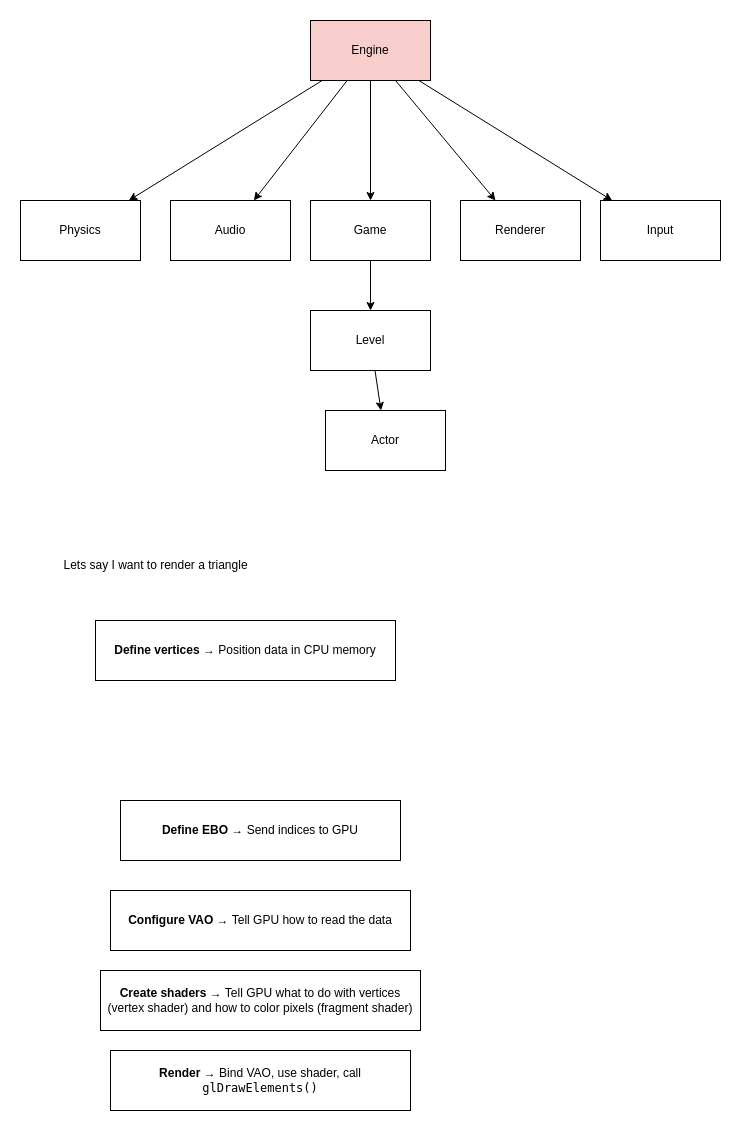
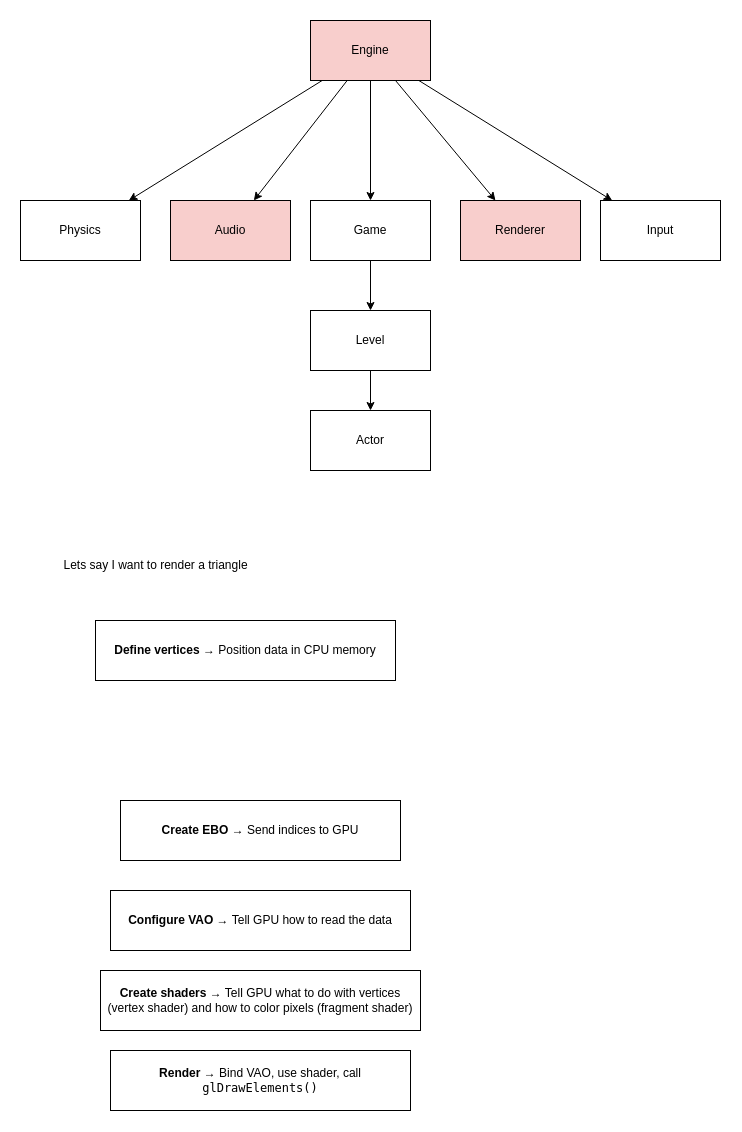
  <mxCell id="0" />
  <mxCell id="1" parent="0" />
  <mxCell id="2" style="edgeStyle=none;html=1;entryX=0.5;entryY=0;entryDx=0;entryDy=0;" parent="1" source="7" target="11" edge="1"><mxGeometry relative="1" as="geometry"><mxPoint x="190" y="210" as="targetPoint" /></mxGeometry></mxCell>
  <mxCell id="3" style="edgeStyle=none;html=1;" parent="1" source="7" target="16" edge="1"><mxGeometry relative="1" as="geometry" /></mxCell>
  <mxCell id="4" style="edgeStyle=none;html=1;" parent="1" source="7" target="15" edge="1"><mxGeometry relative="1" as="geometry" /></mxCell>
  <mxCell id="5" style="edgeStyle=none;html=1;" parent="1" source="7" target="13" edge="1"><mxGeometry relative="1" as="geometry" /></mxCell>
  <mxCell id="6" style="edgeStyle=none;html=1;" parent="1" source="7" target="14" edge="1"><mxGeometry relative="1" as="geometry" /></mxCell>
  <mxCell id="7" value="Engine" style="whiteSpace=wrap;html=1;fillColor=#f8cecc;" parent="1" vertex="1"><mxGeometry x="310" y="20" width="120" height="60" as="geometry" /></mxCell>
  <mxCell id="8" value="Level" style="whiteSpace=wrap;html=1;" parent="1" vertex="1"><mxGeometry x="310" y="310" width="120" height="60" as="geometry" /></mxCell>
  <mxCell id="9" style="edgeStyle=none;html=1;" parent="1" source="11" target="8" edge="1"><mxGeometry relative="1" as="geometry" /></mxCell>
  <mxCell id="10" style="edgeStyle=none;html=1;" parent="1" source="8" target="12" edge="1"><mxGeometry relative="1" as="geometry" /></mxCell>
  <mxCell id="11" value="Game" style="whiteSpace=wrap;html=1;" parent="1" vertex="1"><mxGeometry x="310" y="200" width="120" height="60" as="geometry" /></mxCell>
- <mxCell id="12" value="Actor" style="whiteSpace=wrap;html=1;" parent="1" vertex="1"><mxGeometry x="325" y="410" width="120" height="60" as="geometry" /></mxCell>
- <mxCell id="13" value="Renderer" style="whiteSpace=wrap;html=1;" parent="1" vertex="1"><mxGeometry x="460" y="200" width="120" height="60" as="geometry" /></mxCell>
+ <mxCell id="12" value="Actor" style="whiteSpace=wrap;html=1;" parent="1" vertex="1"><mxGeometry x="310" y="410" width="120" height="60" as="geometry" /></mxCell>
+ <mxCell id="13" value="Renderer" style="whiteSpace=wrap;html=1;fillColor=#f8cecc;" parent="1" vertex="1"><mxGeometry x="460" y="200" width="120" height="60" as="geometry" /></mxCell>
  <mxCell id="14" value="Input&lt;span style=&quot;font-family: monospace; font-size: 0px; text-align: start; text-wrap-mode: nowrap;&quot;&gt;%3CmxGraphModel%3E%3Croot%3E%3CmxCell%20id%3D%220%22%2F%3E%3CmxCell%20id%3D%221%22%20parent%3D%220%22%2F%3E%3CmxCell%20id%3D%222%22%20value%3D%22Renderer%22%20style%3D%22whiteSpace%3Dwrap%3Bhtml%3D1%3B%22%20vertex%3D%221%22%20parent%3D%221%22%3E%3CmxGeometry%20x%3D%22410%22%20y%3D%22220%22%20width%3D%22120%22%20height%3D%2260%22%20as%3D%22geometry%22%2F%3E%3C%2FmxCell%3E%3C%2Froot%3E%3C%2FmxGraphModel%3E&lt;/span&gt;" style="whiteSpace=wrap;html=1;" parent="1" vertex="1"><mxGeometry x="600" y="200" width="120" height="60" as="geometry" /></mxCell>
- <mxCell id="15" value="Audio" style="whiteSpace=wrap;html=1;" parent="1" vertex="1"><mxGeometry x="170" y="200" width="120" height="60" as="geometry" /></mxCell>
+ <mxCell id="15" value="Audio" style="whiteSpace=wrap;html=1;fillColor=#f8cecc;" parent="1" vertex="1"><mxGeometry x="170" y="200" width="120" height="60" as="geometry" /></mxCell>
  <mxCell id="16" value="Physics" style="whiteSpace=wrap;html=1;" parent="1" vertex="1"><mxGeometry x="20" y="200" width="120" height="60" as="geometry" /></mxCell>
  <mxCell id="17" value="&lt;strong&gt;Define vertices&lt;/strong&gt; → Position data in CPU memory" style="whiteSpace=wrap;html=1;" vertex="1" parent="1"><mxGeometry x="95" y="620" width="300" height="60" as="geometry" /></mxCell>
  <mxCell id="18" value="Lets say I want to render a triangle" style="text;html=1;align=center;verticalAlign=middle;resizable=0;points=[];autosize=1;strokeColor=none;fillColor=none;" vertex="1" parent="1"><mxGeometry y="550" width="210" height="30" as="geometry" x="50" /></mxCell>
- <mxCell id="19" value="&lt;strong&gt;Define EBO&lt;/strong&gt; → Send indices to GPU" style="whiteSpace=wrap;html=1;" vertex="1" parent="1"><mxGeometry x="120" y="800" width="280" height="60" as="geometry" /></mxCell>
+ <mxCell id="19" value="&lt;strong&gt;Create EBO&lt;/strong&gt; → Send indices to GPU" style="whiteSpace=wrap;html=1;" vertex="1" parent="1"><mxGeometry x="120" y="800" width="280" height="60" as="geometry" /></mxCell>
  <mxCell id="20" value="&lt;strong&gt;Configure VAO&lt;/strong&gt; → Tell GPU how to read the data" style="whiteSpace=wrap;html=1;" vertex="1" parent="1"><mxGeometry x="110" y="890" width="300" height="60" as="geometry" /></mxCell>
  <mxCell id="21" value="&lt;strong&gt;Create shaders&lt;/strong&gt; → Tell GPU what to do with vertices (vertex shader) and how to color pixels (fragment shader)" style="whiteSpace=wrap;html=1;" vertex="1" parent="1"><mxGeometry x="100" y="970" width="320" height="60" as="geometry" /></mxCell>
  <mxCell id="22" value="&lt;strong&gt;Render&lt;/strong&gt; → Bind VAO, use shader, call &lt;code class=&quot;bg-text-200/5 border border-0.5 border-border-300 text-danger-000 whitespace-pre-wrap rounded-[0.4rem] px-1 py-px text-[0.9rem]&quot;&gt;glDrawElements()&lt;/code&gt;" style="whiteSpace=wrap;html=1;" vertex="1" parent="1"><mxGeometry x="110" y="1050" width="300" height="60" as="geometry" /></mxCell>
